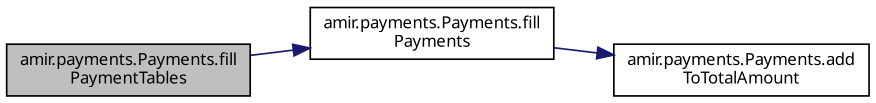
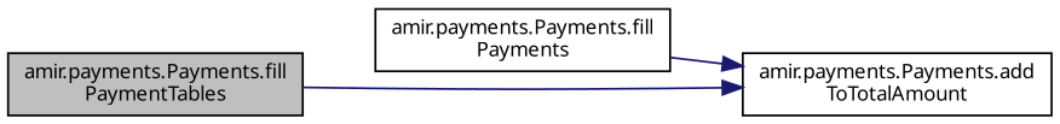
  digraph {
    rankdir=LR
    node [color=black fillcolor=white fontname="FreeSans.ttf" fontsize=10 shape=record style=filled]
    edge [color=midnightblue fontname="FreeSans.ttf" fontsize=10 labelfontname="FreeSans.ttf" labelfontsize=10 style=solid]
    n1 [fillcolor=grey75 fontcolor=black height=0.2 label="amir.payments.Payments.fill\lPaymentTables" width=0.4]
    n2 [height=0.2 label="amir.payments.Payments.fill\lPayments" width=0.4]
    n3 [height=0.2 label="amir.payments.Payments.add\lToTotalAmount" width=0.4]
-   n1 -> n2
+   n1 -> n3
    n2 -> n3
  }
